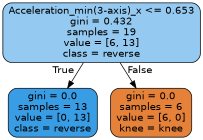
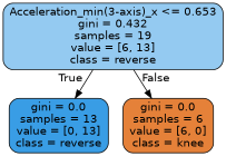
  digraph {
    node [color=black fontname=helvetica shape=box style="filled, rounded"]
    edge [fontname=helvetica labeldistance=2.5]
    n1 [fillcolor="#94caf1" label="Acceleration_min(3-axis)_x <= 0.653\ngini = 0.432\nsamples = 19\nvalue = [6, 13]\nclass = reverse"]
    n2 [fillcolor="#399de5" label="gini = 0.0\nsamples = 13\nvalue = [0, 13]\nclass = reverse"]
-   n3 [fillcolor="#e58139" label="gini = 0.0\nsamples = 6\nvalue = [6, 0]\nknee = knee"]
+   n3 [fillcolor="#e58139" label="gini = 0.0\nsamples = 6\nvalue = [6, 0]\nclass = knee"]
    n1 -> n2 [headlabel=True labelangle=45]
    n1 -> n3 [headlabel=False labelangle=-45]
  }
